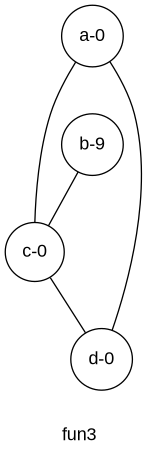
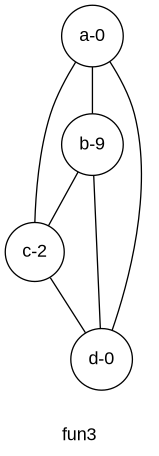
  graph {
    fontname="Liberation Sans"
    label=fun3
    node [fillcolor=White fontname="Liberation Sans" shape=circle style=filled]
    edge [fontname="Liberation Sans"]
    n1 [label="a-0"]
    n2 [label="b-9"]
-   n3 [label="c-0"]
+   n3 [label="c-2"]
    n4 [label="d-0"]
+   n1 -- n2
    n1 -- n3
    n1 -- n4
    n2 -- n3
+   n2 -- n4
    n3 -- n4
  }
